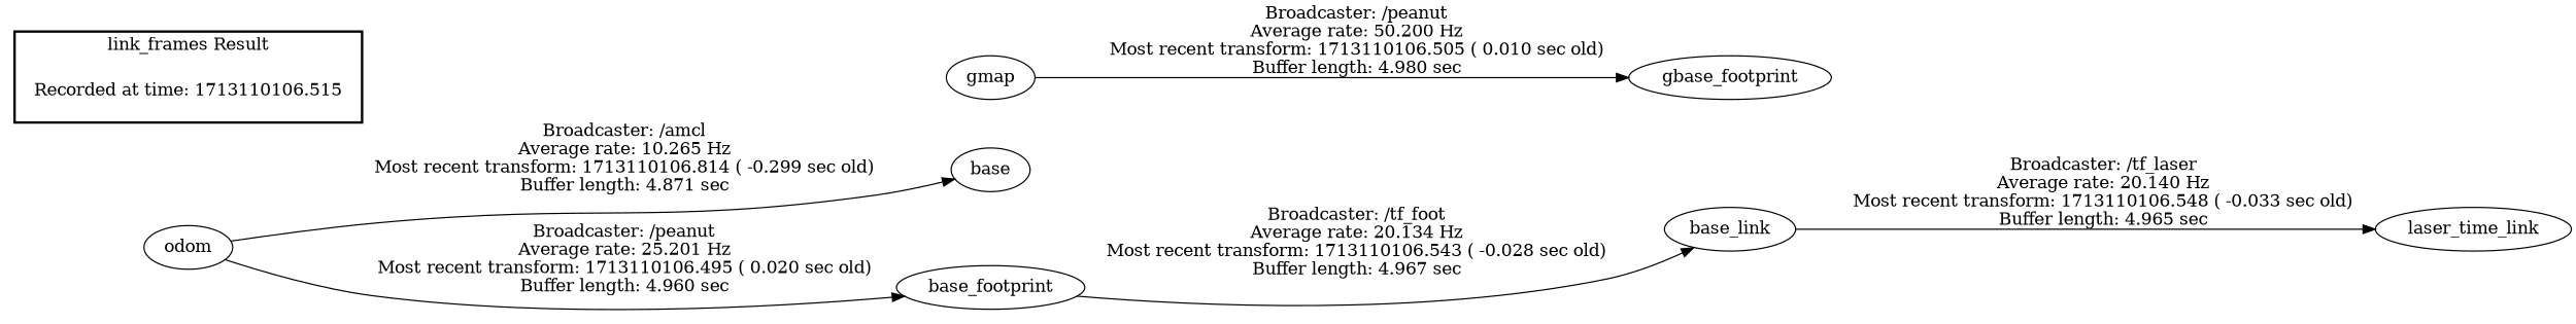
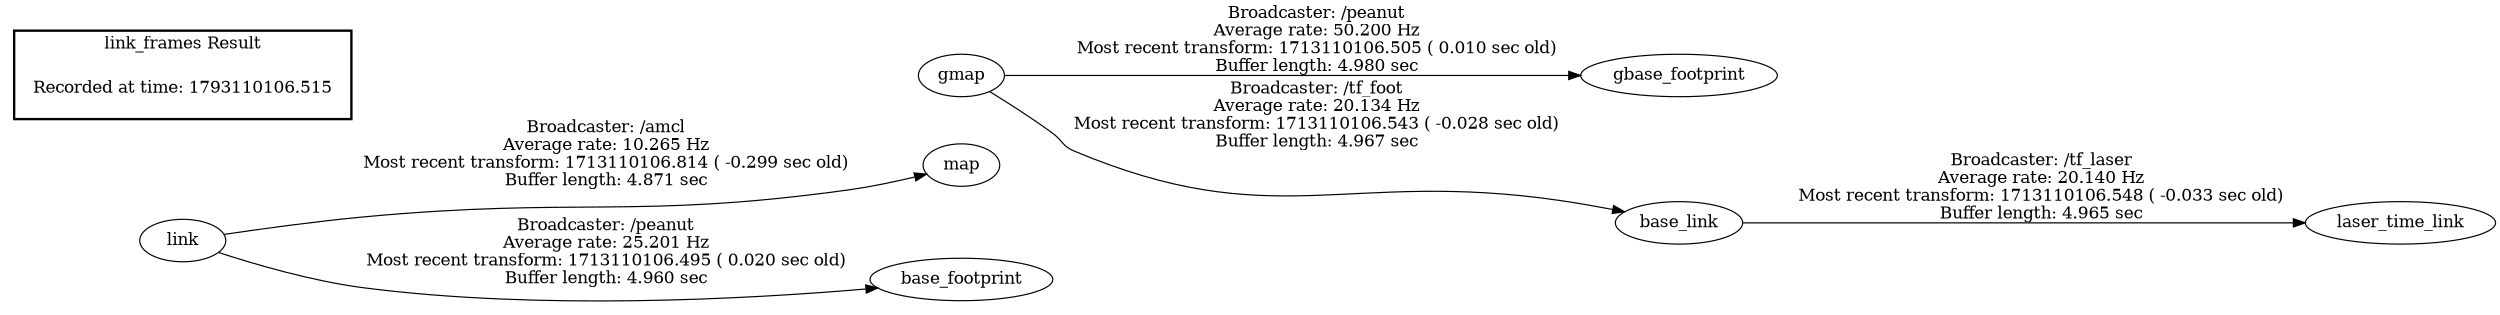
  digraph {
    rankdir=LR
-   "Recorded at time: 1713110106.515" [shape=plaintext]
+   "Recorded at time: 1713110106.515" [shape=plaintext label="Recorded at time: 1793110106.515"]
    gmap
-   map [label=base]
+   map
    gbase_footprint
    base_footprint
    base_link
    n7 [label=laser_time_link]
-   odom
+   odom [label=link]
    subgraph cluster_1 {
      color=black
      label="link_frames Result"
      style=bold
      "Recorded at time: 1713110106.515"
    }
    "Recorded at time: 1713110106.515" -> gmap [style=invis]
    "Recorded at time: 1713110106.515" -> map [style=invis]
    gmap -> gbase_footprint [label="Broadcaster: /peanut\nAverage rate: 50.200 Hz\nMost recent transform: 1713110106.505 ( 0.010 sec old)\nBuffer length: 4.980 sec\n"]
-   base_footprint -> base_link [label="Broadcaster: /tf_foot\nAverage rate: 20.134 Hz\nMost recent transform: 1713110106.543 ( -0.028 sec old)\nBuffer length: 4.967 sec\n"]
+   gmap -> base_link [label="Broadcaster: /tf_foot\nAverage rate: 20.134 Hz\nMost recent transform: 1713110106.543 ( -0.028 sec old)\nBuffer length: 4.967 sec\n"]
    base_link -> n7 [label="Broadcaster: /tf_laser\nAverage rate: 20.140 Hz\nMost recent transform: 1713110106.548 ( -0.033 sec old)\nBuffer length: 4.965 sec\n"]
    odom -> map [label="Broadcaster: /amcl\nAverage rate: 10.265 Hz\nMost recent transform: 1713110106.814 ( -0.299 sec old)\nBuffer length: 4.871 sec\n"]
    odom -> base_footprint [label="Broadcaster: /peanut\nAverage rate: 25.201 Hz\nMost recent transform: 1713110106.495 ( 0.020 sec old)\nBuffer length: 4.960 sec\n"]
  }
